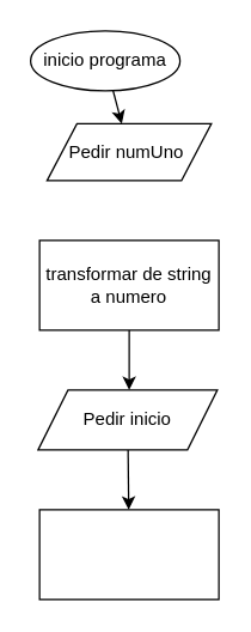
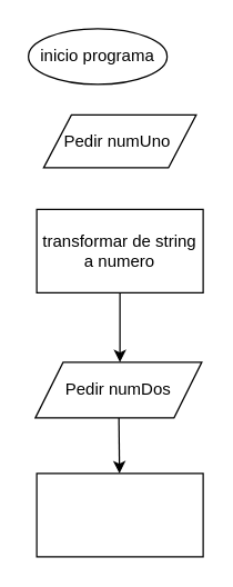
  <mxCell id="0" />
  <mxCell id="1" parent="0" />
- <mxCell id="2" value="" style="edgeStyle=none;html=1;" edge="1" parent="1" source="3" target="4"><mxGeometry relative="1" as="geometry" /></mxCell>
  <mxCell id="3" value="inicio programa" style="ellipse;whiteSpace=wrap;html=1;" vertex="1" parent="1"><mxGeometry x="20" y="20" width="100" height="40" as="geometry" /></mxCell>
  <mxCell id="4" value="Pedir numUno&amp;nbsp;" style="shape=parallelogram;perimeter=parallelogramPerimeter;whiteSpace=wrap;html=1;fixedSize=1;" vertex="1" parent="1"><mxGeometry x="31" y="82" width="110" height="38" as="geometry" /></mxCell>
  <mxCell id="5" value="" style="edgeStyle=none;html=1;" edge="1" parent="1" source="6"><mxGeometry relative="1" as="geometry"><mxPoint x="86" y="260" as="targetPoint" /></mxGeometry></mxCell>
- <mxCell id="6" value="transformar de string a numero" style="rounded=0;whiteSpace=wrap;html=1;" vertex="1" parent="1"><mxGeometry x="26" y="160" width="120" height="60" as="geometry" /></mxCell>
+ <mxCell id="6" value="transformar de string a numero" style="rounded=0;whiteSpace=wrap;html=1;" vertex="1" parent="1"><mxGeometry x="26" y="150" width="120" height="60" as="geometry" /></mxCell>
  <mxCell id="7" value="" style="edgeStyle=none;html=1;" edge="1" parent="1" source="8" target="9"><mxGeometry relative="1" as="geometry" /></mxCell>
- <mxCell id="8" value="Pedir inicio" style="shape=parallelogram;perimeter=parallelogramPerimeter;whiteSpace=wrap;html=1;fixedSize=1;" vertex="1" parent="1"><mxGeometry x="25" y="260" width="120" height="40" as="geometry" /></mxCell>
+ <mxCell id="8" value="Pedir numDos" style="shape=parallelogram;perimeter=parallelogramPerimeter;whiteSpace=wrap;html=1;fixedSize=1;" vertex="1" parent="1"><mxGeometry x="25" y="260" width="120" height="40" as="geometry" /></mxCell>
  <mxCell id="9" value="" style="whiteSpace=wrap;html=1;" vertex="1" parent="1"><mxGeometry x="26" y="340" width="120" height="60" as="geometry" /></mxCell>
